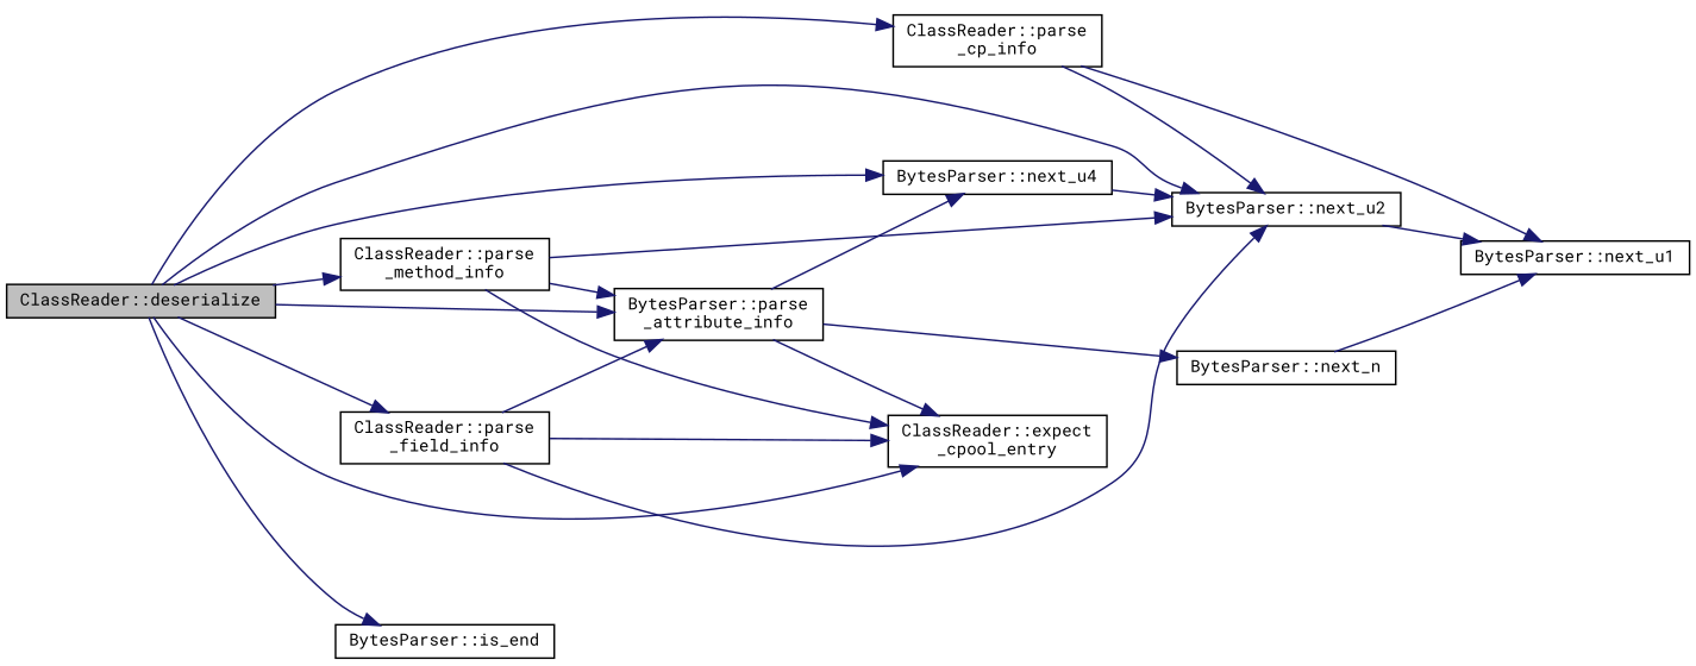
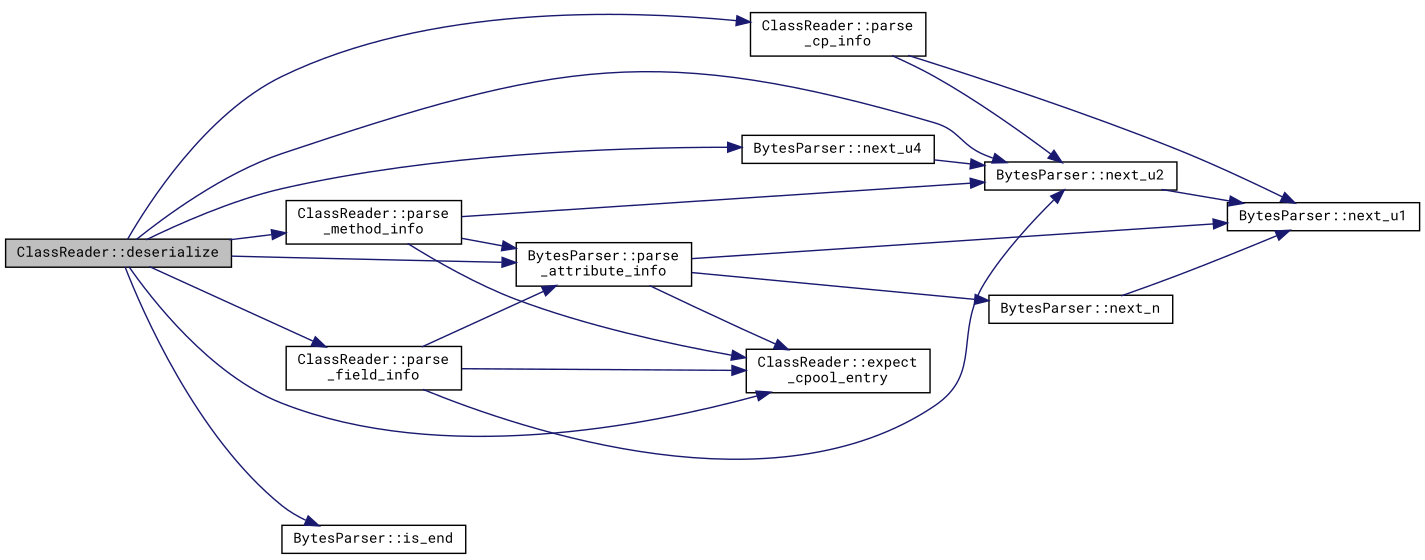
  digraph {
    fontname="Roboto Mono"
    rankdir=LR
    node [color=black fontname="Roboto Mono" fontsize=10 shape=record]
    edge [color=midnightblue fontname="Roboto Mono" fontsize=10 labelfontname=Helvetica labelfontsize=10 style=solid]
    n1 [fillcolor=grey75 fontcolor=black height=0.2 label="ClassReader::deserialize" style=filled width=0.4]
    n2 [height=0.2 label="BytesParser::next_u4" width=0.4]
    n3 [height=0.2 label="BytesParser::next_u2" width=0.4]
    n4 [height=0.2 label="ClassReader::parse\l_cp_info" width=0.4]
    n5 [height=0.2 label="ClassReader::expect\l_cpool_entry" width=0.4]
    n6 [height=0.2 label="ClassReader::parse\l_field_info" width=0.4]
    n7 [height=0.2 label="BytesParser::parse\l_attribute_info" width=0.4]
    n8 [height=0.2 label="ClassReader::parse\l_method_info" width=0.4]
    n9 [height=0.2 label="BytesParser::is_end" width=0.4]
    n10 [height=0.2 label="BytesParser::next_u1" width=0.4]
    n11 [height=0.2 label="BytesParser::next_n" width=0.4]
    n1 -> n2
    n1 -> n3
    n1 -> n4
    n1 -> n5
    n1 -> n6
    n1 -> n7
    n1 -> n8
    n1 -> n9
    n2 -> n3
    n3 -> n10
    n4 -> n3
    n4 -> n10
    n6 -> n3
    n6 -> n5
    n6 -> n7
-   n7 -> n2
+   n7 -> n10
    n7 -> n5
    n7 -> n11
    n8 -> n3
    n8 -> n5
    n8 -> n7
    n11 -> n10
  }
